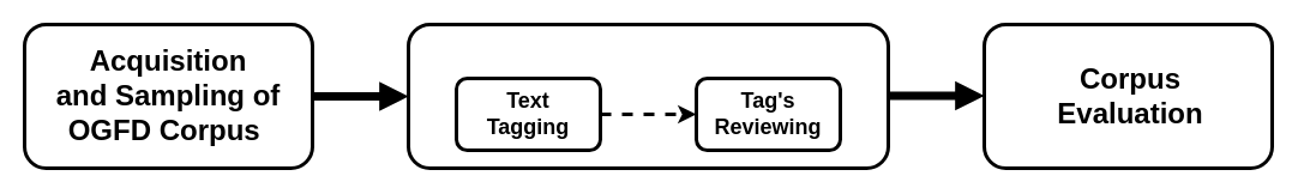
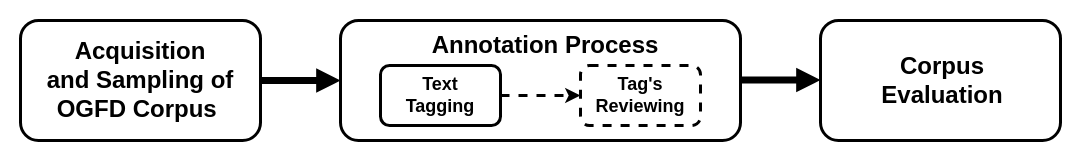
  <mxCell id="0" />
  <mxCell id="1" parent="0" />
  <mxCell id="2" value="" style="endArrow=block;html=1;rounded=0;strokeWidth=7;fontSize=28;endFill=1;exitX=1;exitY=0.5;exitDx=0;exitDy=0;entryX=0;entryY=0.5;entryDx=0;entryDy=0;" parent="1" edge="1" target="5" source="3"><mxGeometry width="50" height="50" relative="1" as="geometry"><mxPoint x="290" y="99.5" as="sourcePoint" /><mxPoint x="370" y="99.5" as="targetPoint" /></mxGeometry></mxCell>
  <mxCell id="3" value="" style="rounded=1;whiteSpace=wrap;html=1;strokeWidth=3;" vertex="1" parent="1"><mxGeometry y="20" width="240" height="120" as="geometry" x="20" /></mxCell>
  <mxCell id="4" value="Acquisition&lt;br style=&quot;font-size: 24px;&quot;&gt;and Sampling of OGFD Corpus&amp;nbsp;" style="text;html=1;strokeColor=none;fillColor=none;align=center;verticalAlign=middle;whiteSpace=wrap;rounded=0;strokeWidth=6;fontSize=24;fontStyle=1" vertex="1" parent="1"><mxGeometry x="40" y="65" width="200" height="30" as="geometry" /></mxCell>
  <mxCell id="5" value="" style="rounded=1;whiteSpace=wrap;html=1;strokeWidth=3;" vertex="1" parent="1"><mxGeometry x="340" y="20" width="400" height="120" as="geometry" /></mxCell>
+ <mxCell id="6" value="Annotation Process" style="text;html=1;strokeColor=none;fillColor=none;align=center;verticalAlign=middle;whiteSpace=wrap;rounded=0;strokeWidth=6;fontSize=24;fontStyle=1" vertex="1" parent="1"><mxGeometry x="410" y="30" width="270" height="30" as="geometry" /></mxCell>
  <mxCell id="7" value="" style="rounded=1;whiteSpace=wrap;html=1;strokeWidth=3;" vertex="1" parent="1"><mxGeometry x="820" y="20" width="240" height="120" as="geometry" /></mxCell>
  <mxCell id="8" value="Corpus Evaluation" style="text;html=1;strokeColor=none;fillColor=none;align=center;verticalAlign=middle;whiteSpace=wrap;rounded=0;strokeWidth=6;fontSize=24;fontStyle=1" vertex="1" parent="1"><mxGeometry x="847" y="65" width="190" height="30" as="geometry" /></mxCell>
  <mxCell id="9" value="" style="endArrow=block;html=1;rounded=0;strokeWidth=7;fontSize=28;endFill=1;" edge="1" parent="1"><mxGeometry width="50" height="50" relative="1" as="geometry"><mxPoint x="740" y="79.5" as="sourcePoint" /><mxPoint x="820" y="79.5" as="targetPoint" /></mxGeometry></mxCell>
  <mxCell id="10" style="edgeStyle=orthogonalEdgeStyle;rounded=0;orthogonalLoop=1;jettySize=auto;html=1;entryX=0;entryY=0.5;entryDx=0;entryDy=0;fontSize=18;strokeWidth=3;dashed=1;" edge="1" parent="1" source="11" target="12"><mxGeometry relative="1" as="geometry" /></mxCell>
  <mxCell id="11" value="Text&lt;br style=&quot;font-size: 18px;&quot;&gt;Tagging" style="rounded=1;whiteSpace=wrap;html=1;strokeWidth=3;fontSize=18;fontStyle=1" vertex="1" parent="1"><mxGeometry x="380" y="65" width="120" height="60" as="geometry" /></mxCell>
- <mxCell id="12" value="Tag's&lt;br style=&quot;font-size: 18px;&quot;&gt;Reviewing" style="rounded=1;whiteSpace=wrap;html=1;strokeWidth=3;fontSize=18;fontStyle=1" vertex="1" parent="1"><mxGeometry x="580" y="65" width="120" height="60" as="geometry" /></mxCell>
+ <mxCell id="12" value="Tag's&lt;br style=&quot;font-size: 18px;&quot;&gt;Reviewing" style="rounded=1;whiteSpace=wrap;html=1;strokeWidth=3;fontSize=18;fontStyle=1;dashed=1;" vertex="1" parent="1"><mxGeometry x="580" y="65" width="120" height="60" as="geometry" /></mxCell>
